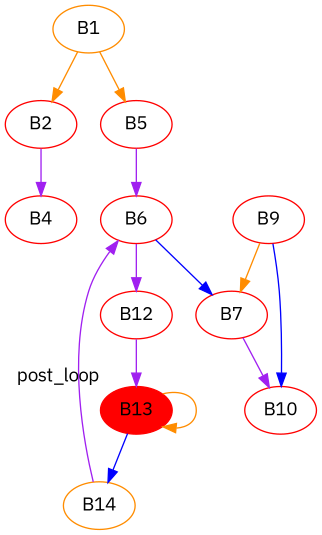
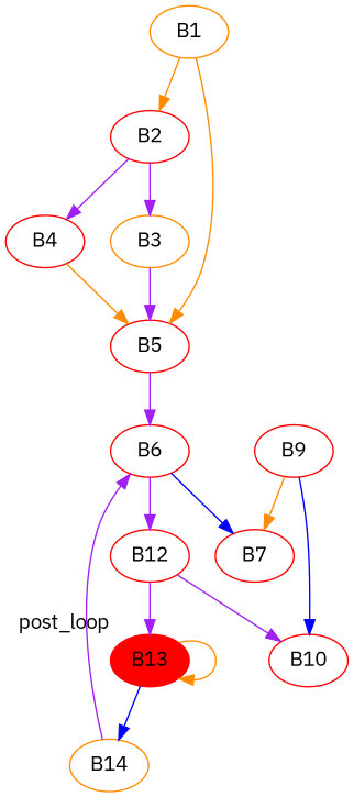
  strict digraph {
    fontname="IBM Plex Sans"
    node [color=red fontname="IBM Plex Sans"]
    edge [color=purple fontname="IBM Plex Sans"]
    B1 [color=darkorange entry=true]
    B2
    B5
+   B3 [color=darkorange]
    B4
    B6
    B12
    B7
    B13 [fillcolor=red style=filled xlabel=post_loop]
    B10
    n11 [color=darkorange label=B14]
    B9
    B1 -> B2 [color=darkorange cond=true]
    B1 -> B5 [color=darkorange cond=false]
+   B2 -> B3 [cond=true]
    B2 -> B4 [cond=false]
    B5 -> B6
+   B3 -> B5
+   B4 -> B5 [color=darkorange]
    B6 -> B12 [cond=true]
    B6 -> B7 [color=blue cond=false]
    B12 -> B13
-   B7 -> B10 [cond=false]
+   B12 -> B10 [cond=false]
    B13 -> B13 [color=darkorange cond=true]
    B13 -> n11 [color=blue cond=false]
    n11 -> B6
    B9 -> B7 [color=darkorange cond=true]
    B9 -> B10 [color=blue]
  }
